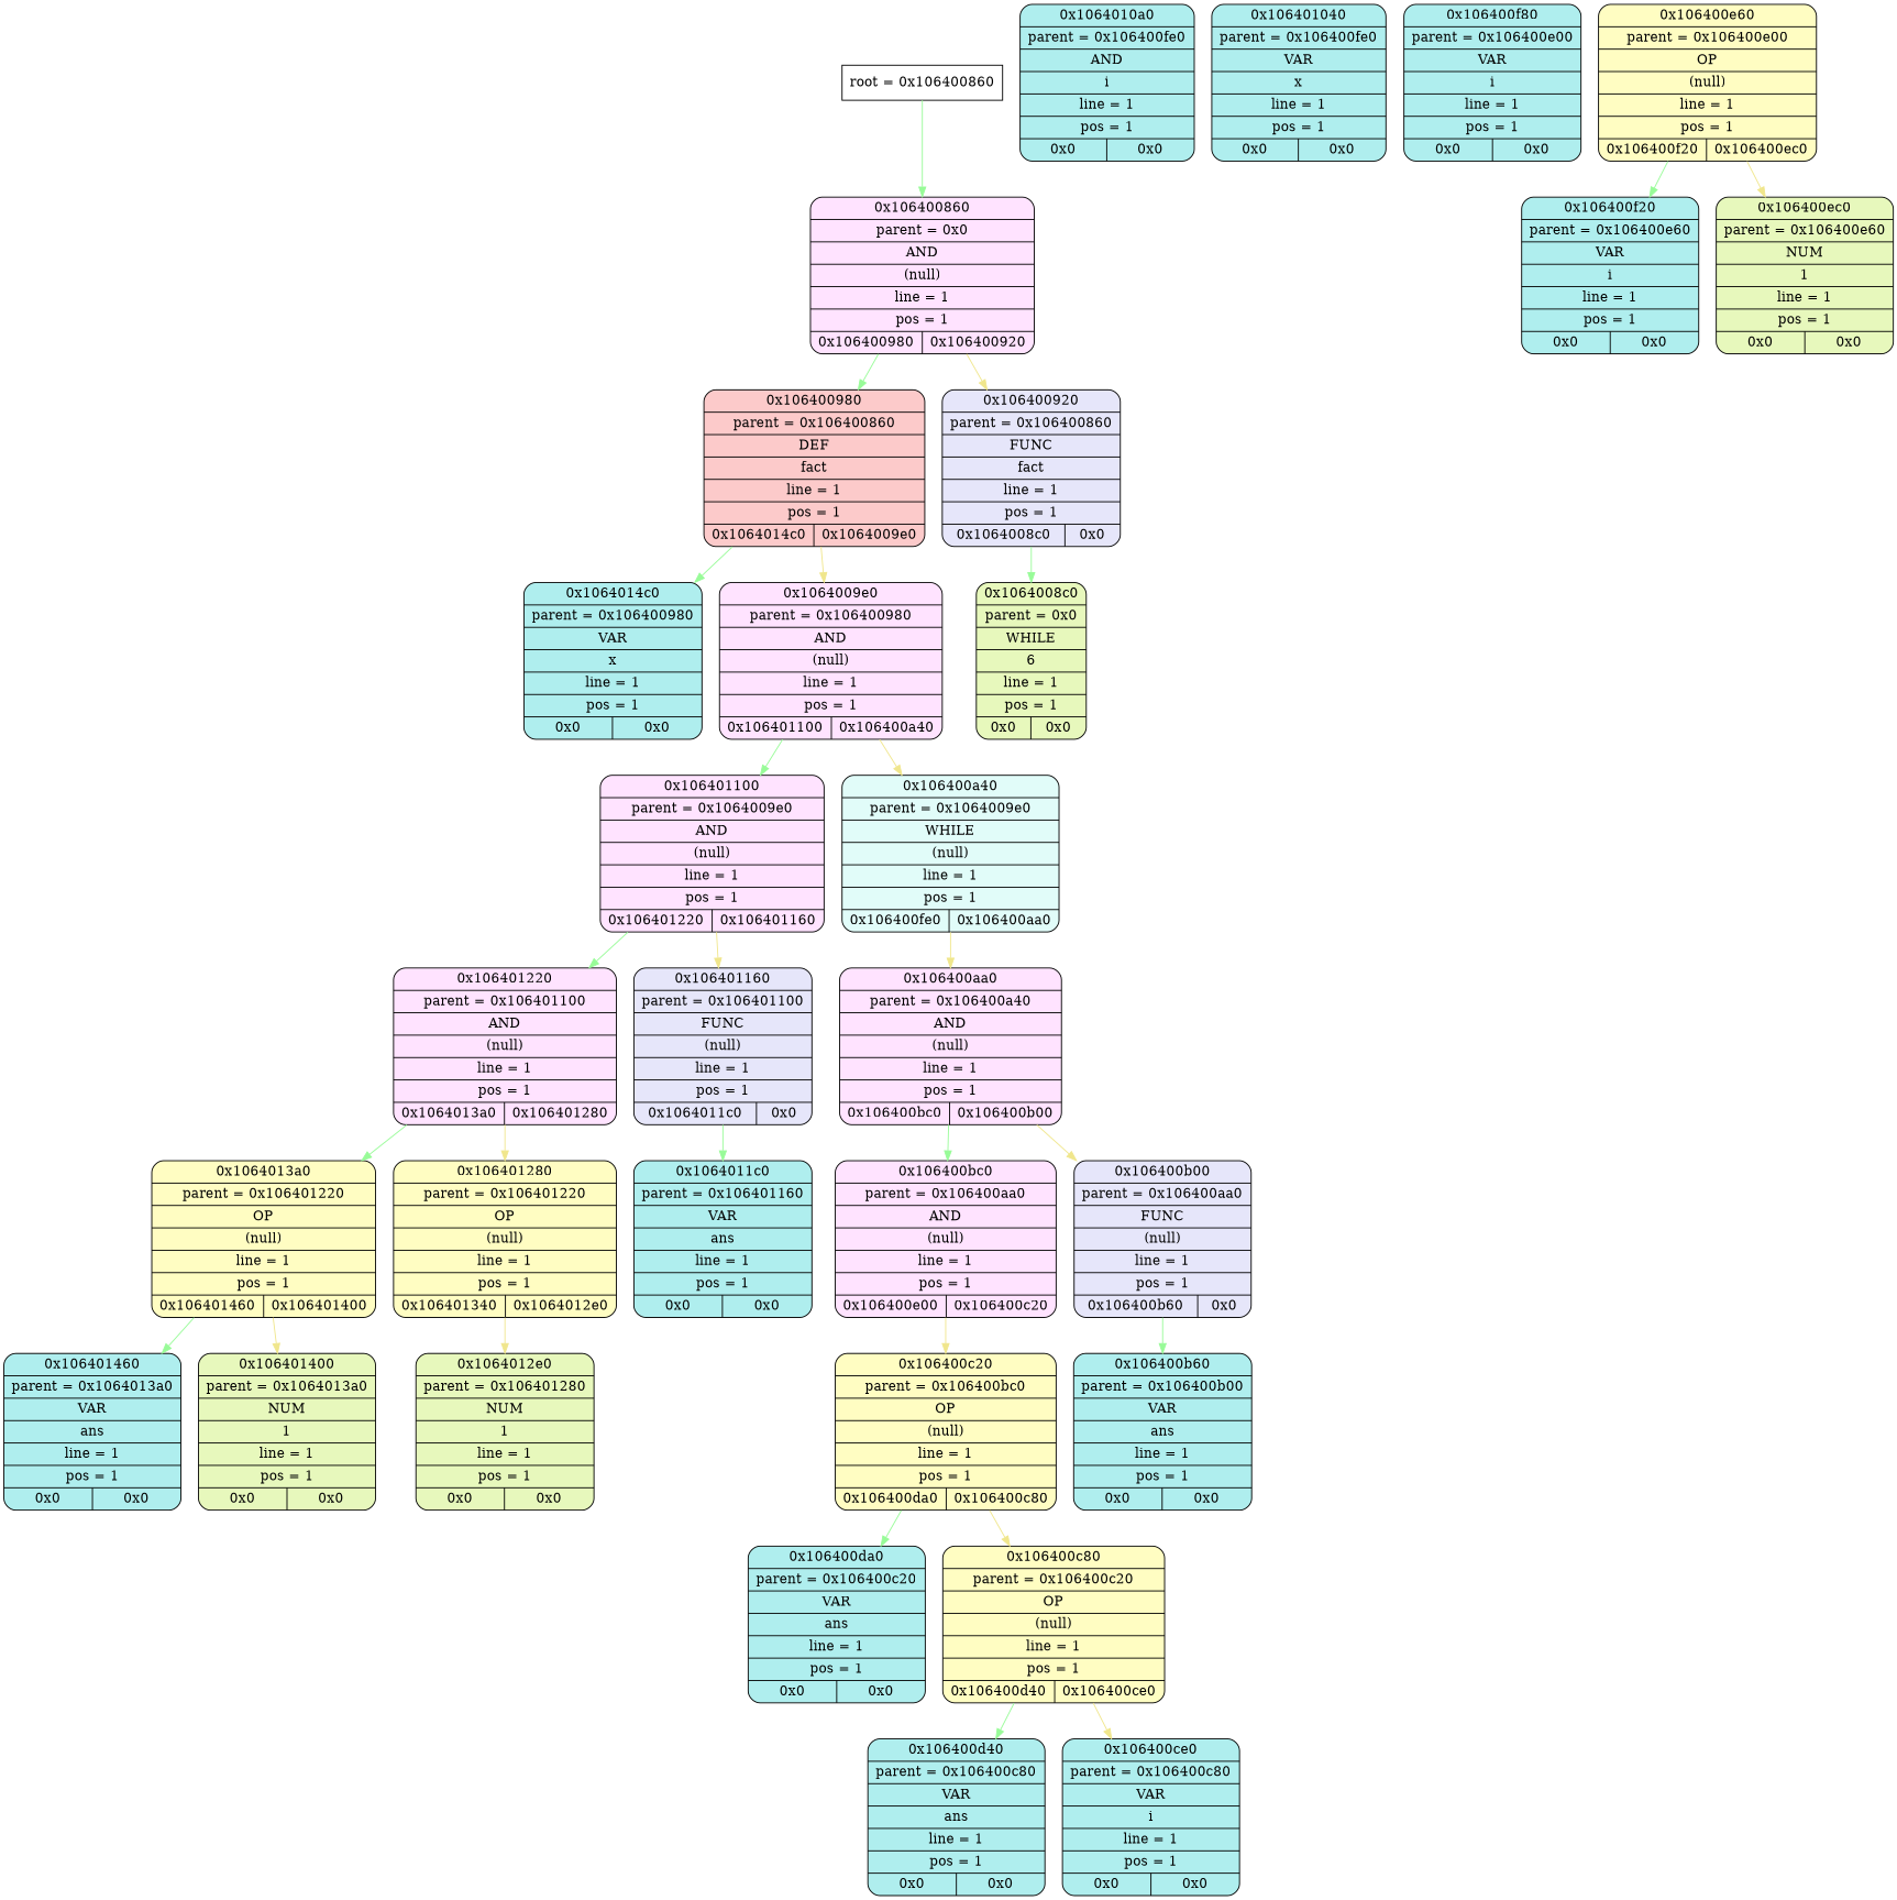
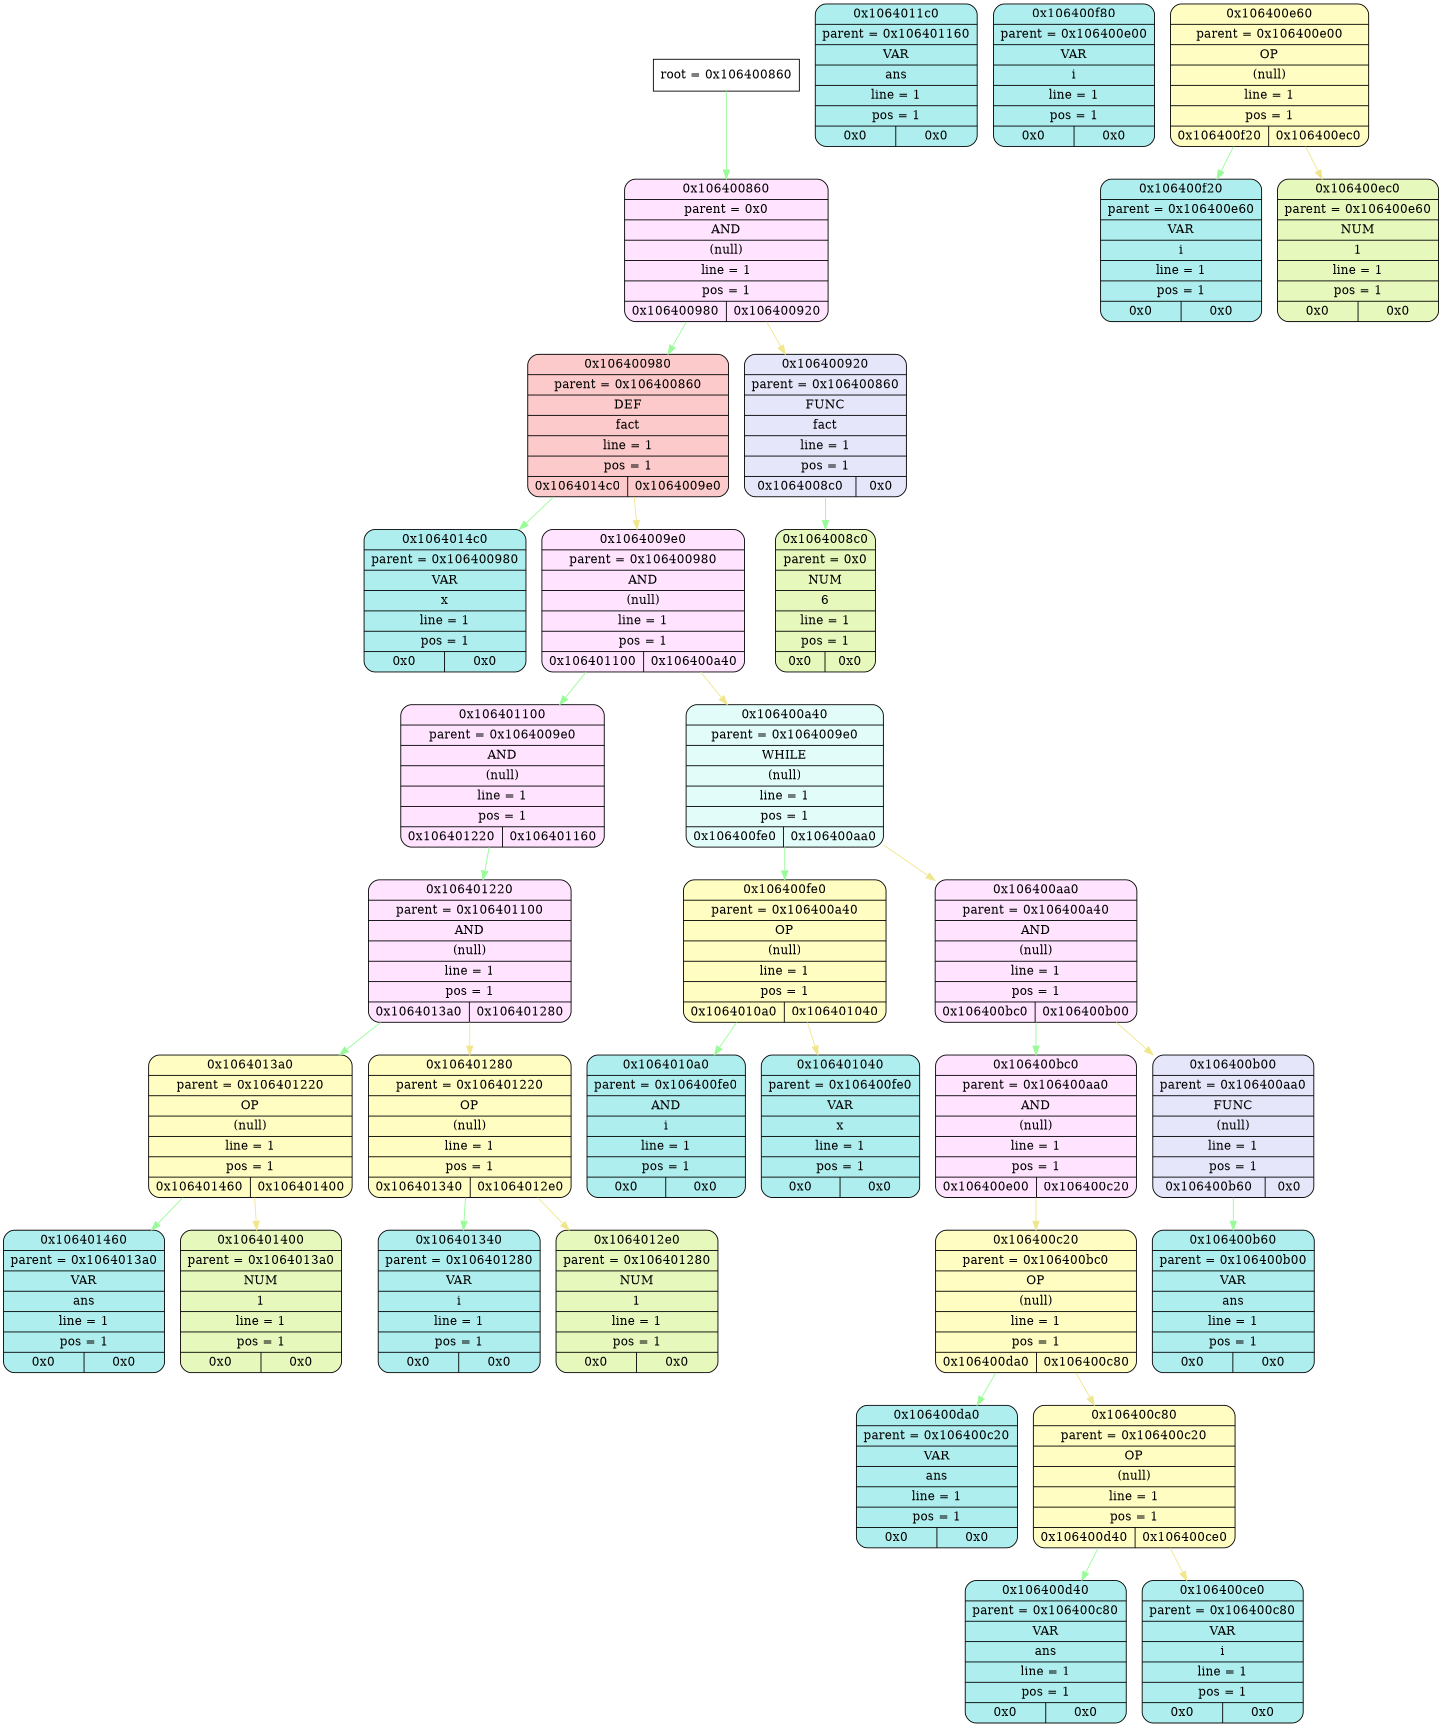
  digraph {
    node [shape=Mrecord fillcolor="#AFEEEE" style=filled]
    edge [color="#98FB98"]
    n1 [label="{root = 0x106400860}" shape=record fillcolor="" style=""]
    n2 [fillcolor="#FFE3FF" label="{{0x106400860} | {parent =  0x0} | {AND} | {(null)} | {line = 1} | {pos = 1} | {0x106400980 | 0x106400920}}"]
    n3 [fillcolor="#FCCACA" label="{{0x106400980} | {parent =  0x106400860} | {DEF} | {fact} | {line = 1} | {pos = 1} | {0x1064014c0 | 0x1064009e0}}"]
    n4 [fillcolor="#E6E6FA" label="{{0x106400920} | {parent =  0x106400860} | {FUNC} | {fact} | {line = 1} | {pos = 1} | {0x1064008c0 | 0x0}}"]
    n5 [label="{{0x1064014c0} | {parent =  0x106400980} | {VAR} | {x} | {line = 1} | {pos = 1} | {0x0 | 0x0}}"]
    n6 [fillcolor="#FFE3FF" label="{{0x1064009e0} | {parent =  0x106400980} | {AND} | {(null)} | {line = 1} | {pos = 1} | {0x106401100 | 0x106400a40}}"]
-   n7 [fillcolor="#E7F8BC" label="{{0x1064008c0} | {parent =  0x0} | {WHILE} | {6} | {line = 1} | {pos = 1} | {0x0 | 0x0}}"]
+   n7 [fillcolor="#E7F8BC" label="{{0x1064008c0} | {parent =  0x0} | {NUM} | {6} | {line = 1} | {pos = 1} | {0x0 | 0x0}}"]
    n8 [fillcolor="#FFE3FF" label="{{0x106401100} | {parent =  0x1064009e0} | {AND} | {(null)} | {line = 1} | {pos = 1} | {0x106401220 | 0x106401160}}"]
    n9 [fillcolor="#E1FCF9" label="{{0x106400a40} | {parent =  0x1064009e0} | {WHILE} | {(null)} | {line = 1} | {pos = 1} | {0x106400fe0 | 0x106400aa0}}"]
    n10 [fillcolor="#FFE3FF" label="{{0x106401220} | {parent =  0x106401100} | {AND} | {(null)} | {line = 1} | {pos = 1} | {0x1064013a0 | 0x106401280}}"]
-   n11 [fillcolor="#E6E6FA" label="{{0x106401160} | {parent =  0x106401100} | {FUNC} | {(null)} | {line = 1} | {pos = 1} | {0x1064011c0 | 0x0}}"]
+   n12 [fillcolor="#FFFDC2" label="{{0x106400fe0} | {parent =  0x106400a40} | {OP} | {(null)} | {line = 1} | {pos = 1} | {0x1064010a0 | 0x106401040}}"]
    n13 [fillcolor="#FFE3FF" label="{{0x106400aa0} | {parent =  0x106400a40} | {AND} | {(null)} | {line = 1} | {pos = 1} | {0x106400bc0 | 0x106400b00}}"]
    n14 [fillcolor="#FFFDC2" label="{{0x1064013a0} | {parent =  0x106401220} | {OP} | {(null)} | {line = 1} | {pos = 1} | {0x106401460 | 0x106401400}}"]
    n15 [fillcolor="#FFFDC2" label="{{0x106401280} | {parent =  0x106401220} | {OP} | {(null)} | {line = 1} | {pos = 1} | {0x106401340 | 0x1064012e0}}"]
    n16 [label="{{0x1064011c0} | {parent =  0x106401160} | {VAR} | {ans} | {line = 1} | {pos = 1} | {0x0 | 0x0}}"]
    n17 [label="{{0x106401460} | {parent =  0x1064013a0} | {VAR} | {ans} | {line = 1} | {pos = 1} | {0x0 | 0x0}}"]
    n18 [fillcolor="#E7F8BC" label="{{0x106401400} | {parent =  0x1064013a0} | {NUM} | {1} | {line = 1} | {pos = 1} | {0x0 | 0x0}}"]
+   n19 [label="{{0x106401340} | {parent =  0x106401280} | {VAR} | {i} | {line = 1} | {pos = 1} | {0x0 | 0x0}}"]
    n20 [fillcolor="#E7F8BC" label="{{0x1064012e0} | {parent =  0x106401280} | {NUM} | {1} | {line = 1} | {pos = 1} | {0x0 | 0x0}}"]
    n21 [label="{{0x1064010a0} | {parent =  0x106400fe0} | {AND} | {i} | {line = 1} | {pos = 1} | {0x0 | 0x0}}"]
    n22 [label="{{0x106401040} | {parent =  0x106400fe0} | {VAR} | {x} | {line = 1} | {pos = 1} | {0x0 | 0x0}}"]
    n23 [fillcolor="#FFE3FF" label="{{0x106400bc0} | {parent =  0x106400aa0} | {AND} | {(null)} | {line = 1} | {pos = 1} | {0x106400e00 | 0x106400c20}}"]
    n24 [fillcolor="#E6E6FA" label="{{0x106400b00} | {parent =  0x106400aa0} | {FUNC} | {(null)} | {line = 1} | {pos = 1} | {0x106400b60 | 0x0}}"]
    n25 [fillcolor="#FFFDC2" label="{{0x106400c20} | {parent =  0x106400bc0} | {OP} | {(null)} | {line = 1} | {pos = 1} | {0x106400da0 | 0x106400c80}}"]
    n26 [label="{{0x106400b60} | {parent =  0x106400b00} | {VAR} | {ans} | {line = 1} | {pos = 1} | {0x0 | 0x0}}"]
    n27 [label="{{0x106400da0} | {parent =  0x106400c20} | {VAR} | {ans} | {line = 1} | {pos = 1} | {0x0 | 0x0}}"]
    n28 [fillcolor="#FFFDC2" label="{{0x106400c80} | {parent =  0x106400c20} | {OP} | {(null)} | {line = 1} | {pos = 1} | {0x106400d40 | 0x106400ce0}}"]
    n29 [label="{{0x106400f80} | {parent =  0x106400e00} | {VAR} | {i} | {line = 1} | {pos = 1} | {0x0 | 0x0}}"]
    n30 [fillcolor="#FFFDC2" label="{{0x106400e60} | {parent =  0x106400e00} | {OP} | {(null)} | {line = 1} | {pos = 1} | {0x106400f20 | 0x106400ec0}}"]
    n31 [label="{{0x106400f20} | {parent =  0x106400e60} | {VAR} | {i} | {line = 1} | {pos = 1} | {0x0 | 0x0}}"]
    n32 [fillcolor="#E7F8BC" label="{{0x106400ec0} | {parent =  0x106400e60} | {NUM} | {1} | {line = 1} | {pos = 1} | {0x0 | 0x0}}"]
    n33 [label="{{0x106400d40} | {parent =  0x106400c80} | {VAR} | {ans} | {line = 1} | {pos = 1} | {0x0 | 0x0}}"]
    n34 [label="{{0x106400ce0} | {parent =  0x106400c80} | {VAR} | {i} | {line = 1} | {pos = 1} | {0x0 | 0x0}}"]
    n1 -> n2
    n2 -> n3
    n2 -> n4 [color="#F0E68C"]
    n3 -> n5
    n3 -> n6 [color="#F0E68C"]
    n4 -> n7
    n6 -> n8
    n6 -> n9 [color="#F0E68C"]
    n8 -> n10
-   n8 -> n11 [color="#F0E68C"]
+   n9 -> n12
    n9 -> n13 [color="#F0E68C"]
    n10 -> n14
    n10 -> n15 [color="#F0E68C"]
-   n11 -> n16
+   n12 -> n21
+   n12 -> n22 [color="#F0E68C"]
    n13 -> n23
    n13 -> n24 [color="#F0E68C"]
    n14 -> n17
    n14 -> n18 [color="#F0E68C"]
+   n15 -> n19
    n15 -> n20 [color="#F0E68C"]
    n23 -> n25 [color="#F0E68C"]
    n24 -> n26
    n25 -> n27
    n25 -> n28 [color="#F0E68C"]
    n28 -> n33
    n28 -> n34 [color="#F0E68C"]
    n30 -> n31
    n30 -> n32 [color="#F0E68C"]
  }
